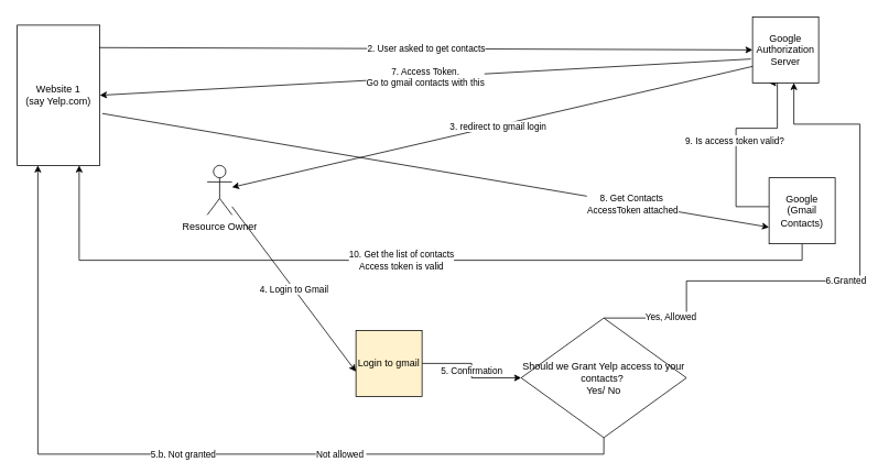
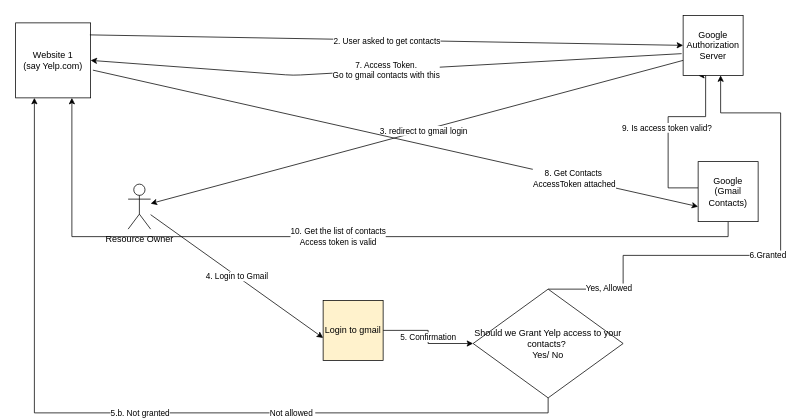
  <mxCell id="0" />
  <mxCell id="1" parent="0" />
- <mxCell id="2" value="Resource Owner" style="shape=umlActor;verticalLabelPosition=bottom;verticalAlign=top;html=1;outlineConnect=0;" vertex="1" parent="1"><mxGeometry x="250" y="200" width="30" height="60" as="geometry" /></mxCell>
- <mxCell id="3" value="Website 1&lt;br&gt;(say Yelp.com)" style="whiteSpace=wrap;html=1;aspect=fixed;" vertex="1" parent="1"><mxGeometry x="20" y="30" width="100" height="170" as="geometry" /></mxCell>
+ <mxCell id="2" value="Resource Owner" style="shape=umlActor;verticalLabelPosition=bottom;verticalAlign=top;html=1;outlineConnect=0;" vertex="1" parent="1"><mxGeometry x="170" y="245" width="30" height="60" as="geometry" /></mxCell>
+ <mxCell id="3" value="Website 1&lt;br&gt;(say Yelp.com)" style="whiteSpace=wrap;html=1;aspect=fixed;" vertex="1" parent="1"><mxGeometry x="20" y="30" width="100" height="100" as="geometry" /></mxCell>
  <mxCell id="4" value="9. Is access token valid?&amp;nbsp;" style="edgeStyle=orthogonalEdgeStyle;rounded=0;orthogonalLoop=1;jettySize=auto;html=1;entryX=0.25;entryY=1;entryDx=0;entryDy=0;" edge="1" parent="1" source="6" target="7"><mxGeometry x="-0.043" relative="1" as="geometry"><Array as="points"><mxPoint x="890" y="250" /><mxPoint x="890" y="155" /><mxPoint x="940" y="155" /></Array><mxPoint as="offset" /></mxGeometry></mxCell>
  <mxCell id="5" value="10. Get the list of contacts&lt;br&gt;Access token is valid" style="edgeStyle=orthogonalEdgeStyle;rounded=0;orthogonalLoop=1;jettySize=auto;html=1;exitX=0.5;exitY=1;exitDx=0;exitDy=0;entryX=0.75;entryY=1;entryDx=0;entryDy=0;" edge="1" parent="1" source="6" target="3"><mxGeometry relative="1" as="geometry"><mxPoint x="100" y="140" as="targetPoint" /><mxPoint x="960" y="310" as="sourcePoint" /></mxGeometry></mxCell>
  <mxCell id="6" value="Google&lt;br&gt;(Gmail Contacts)" style="whiteSpace=wrap;html=1;aspect=fixed;" vertex="1" parent="1"><mxGeometry x="930" y="215" width="80" height="80" as="geometry" /></mxCell>
  <mxCell id="7" value="Google&lt;br&gt;Authorization Server" style="whiteSpace=wrap;html=1;aspect=fixed;" vertex="1" parent="1"><mxGeometry x="910" y="20" width="80" height="80" as="geometry" /></mxCell>
  <mxCell id="8" value="" style="endArrow=classic;html=1;exitX=0.99;exitY=0.16;exitDx=0;exitDy=0;entryX=0;entryY=0.5;entryDx=0;entryDy=0;exitPerimeter=0;" edge="1" parent="1" source="3" target="7"><mxGeometry relative="1" as="geometry"><mxPoint x="210" y="360" as="sourcePoint" /><mxPoint x="230" y="400" as="targetPoint" /><Array as="points" /></mxGeometry></mxCell>
  <mxCell id="9" value="2. User asked to get contacts" style="edgeLabel;resizable=0;html=1;align=center;verticalAlign=middle;" connectable="0" vertex="1" parent="8"><mxGeometry relative="1" as="geometry" /></mxCell>
  <mxCell id="10" value="3. redirect to gmail login" style="endArrow=classic;html=1;exitX=0;exitY=0.75;exitDx=0;exitDy=0;" edge="1" parent="1" source="7" target="2"><mxGeometry x="-0.021" y="1" relative="1" as="geometry"><mxPoint x="470" y="350" as="sourcePoint" /><mxPoint x="200" y="410" as="targetPoint" /><mxPoint x="1" as="offset" /></mxGeometry></mxCell>
  <mxCell id="11" value="4. Login to Gmail" style="endArrow=classic;html=1;" edge="1" parent="1" source="2"><mxGeometry relative="1" as="geometry"><mxPoint x="180" y="450" as="sourcePoint" /><mxPoint x="430" y="450" as="targetPoint" /></mxGeometry></mxCell>
  <mxCell id="12" value="5. Confirmation" style="edgeStyle=orthogonalEdgeStyle;rounded=0;orthogonalLoop=1;jettySize=auto;html=1;entryX=0;entryY=0.5;entryDx=0;entryDy=0;" edge="1" parent="1" source="13" target="18"><mxGeometry relative="1" as="geometry"><mxPoint x="570" y="440" as="targetPoint" /></mxGeometry></mxCell>
  <mxCell id="13" value="Login to gmail" style="whiteSpace=wrap;html=1;aspect=fixed;fillColor=#fff2cc;" vertex="1" parent="1"><mxGeometry x="430" y="400" width="80" height="80" as="geometry" /></mxCell>
  <mxCell id="14" value="Not allowed&amp;nbsp;" style="edgeStyle=orthogonalEdgeStyle;rounded=0;orthogonalLoop=1;jettySize=auto;html=1;exitX=0.5;exitY=1;exitDx=0;exitDy=0;entryX=0.25;entryY=1;entryDx=0;entryDy=0;" edge="1" parent="1" source="18" target="3"><mxGeometry x="-0.359" relative="1" as="geometry"><mxPoint as="offset" /></mxGeometry></mxCell>
  <mxCell id="15" value="5.b. Not granted" style="edgeLabel;html=1;align=center;verticalAlign=middle;resizable=0;points=[];" vertex="1" connectable="0" parent="14"><mxGeometry x="0.004" y="2" relative="1" as="geometry"><mxPoint y="-2" as="offset" /></mxGeometry></mxCell>
  <mxCell id="16" value="6.Granted" style="edgeStyle=orthogonalEdgeStyle;rounded=0;orthogonalLoop=1;jettySize=auto;html=1;exitX=0.5;exitY=0;exitDx=0;exitDy=0;" edge="1" parent="1" source="18" target="7"><mxGeometry relative="1" as="geometry"><mxPoint x="900" y="110" as="targetPoint" /><Array as="points"><mxPoint x="830" y="385" /><mxPoint x="830" y="340" /><mxPoint x="1040" y="340" /><mxPoint x="1040" y="150" /><mxPoint x="960" y="150" /></Array></mxGeometry></mxCell>
  <mxCell id="17" value="Yes, Allowed" style="edgeLabel;html=1;align=center;verticalAlign=middle;resizable=0;points=[];" vertex="1" connectable="0" parent="16"><mxGeometry x="-0.763" y="2" relative="1" as="geometry"><mxPoint as="offset" /></mxGeometry></mxCell>
  <mxCell id="18" value="&lt;span&gt;Should we Grant Yelp access to your contacts?&amp;nbsp;&lt;/span&gt;&lt;br&gt;&lt;span&gt;Yes/ No&lt;/span&gt;" style="rhombus;whiteSpace=wrap;html=1;" vertex="1" parent="1"><mxGeometry x="630" y="385" width="200" height="145" as="geometry" /></mxCell>
  <mxCell id="19" value="7. Access Token. &lt;br&gt;Go to gmail contacts with this" style="endArrow=classic;html=1;exitX=-0.025;exitY=0.638;exitDx=0;exitDy=0;exitPerimeter=0;entryX=1;entryY=0.5;entryDx=0;entryDy=0;" edge="1" parent="1" source="7" target="3"><mxGeometry width="50" height="50" relative="1" as="geometry"><mxPoint x="410" y="190" as="sourcePoint" /><mxPoint x="460" y="140" as="targetPoint" /><Array as="points"><mxPoint x="390" y="100" /></Array></mxGeometry></mxCell>
  <mxCell id="20" value="" style="endArrow=classic;html=1;exitX=1.03;exitY=0.63;exitDx=0;exitDy=0;exitPerimeter=0;entryX=0;entryY=0.75;entryDx=0;entryDy=0;" edge="1" parent="1" source="3" target="6"><mxGeometry width="50" height="50" relative="1" as="geometry"><mxPoint x="510" y="380" as="sourcePoint" /><mxPoint x="910" y="270" as="targetPoint" /></mxGeometry></mxCell>
  <mxCell id="21" value="8. Get Contacts&amp;nbsp;&lt;br&gt;AccessToken attached" style="edgeLabel;html=1;align=center;verticalAlign=middle;resizable=0;points=[];" vertex="1" connectable="0" parent="20"><mxGeometry x="0.591" relative="1" as="geometry"><mxPoint as="offset" /></mxGeometry></mxCell>
